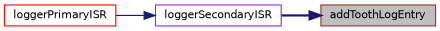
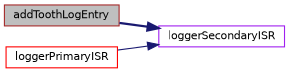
  digraph {
    rankdir=RL
    node [fillcolor=white fontname=Helvetica fontsize=10 shape=record style=filled]
    edge [color=midnightblue dir=back fontname=Helvetica fontsize=10 labelfontname=Helvetica labelfontsize=10]
    n1 [color=brown fillcolor=grey75 fontcolor=black height=0.2 label=addToothLogEntry width=0.4]
    n2 [color=purple height=0.2 label=loggerSecondaryISR width=0.4]
    n3 [color=red height=0.2 label=loggerPrimaryISR width=0.4]
-   n1 -> n2 [style=bold]
+   n2 -> n1 [style=bold]
    n2 -> n3 [style=solid]
  }
